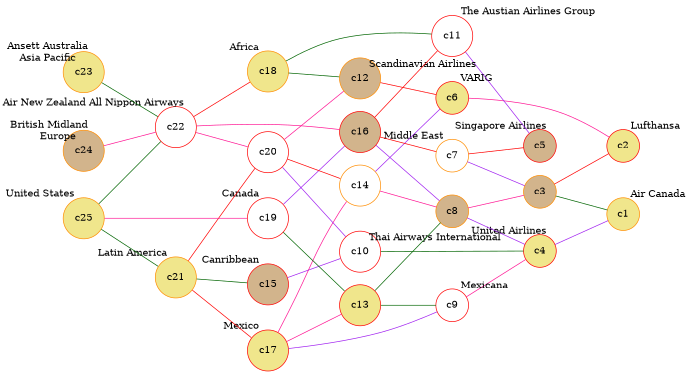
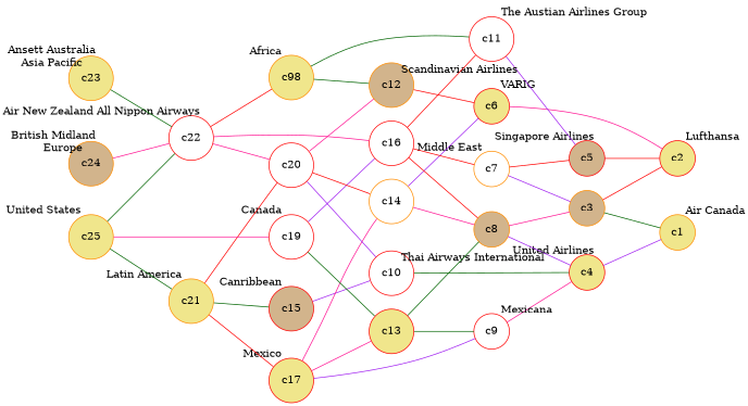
  digraph {
    fontname="DejaVu Serif"
    rankdir=LR
    node [color=red fillcolor=khaki fontname="DejaVu Serif" shape=circle style=filled]
    edge [color=transparent dir=none fontname="DejaVu Serif" labeldistance=1.5 minlen=2]
    c1 [color=darkorange width=.25]
    c2 [width=.25]
    c3 [color=darkorange fillcolor=tan width=.25]
    c4 [width=.25]
    c5 [fillcolor=tan width=.25]
    c6 [width=.25]
    c7 [color=darkorange fillcolor=white width=.25]
    c8 [color=darkorange fillcolor=tan width=.25]
    c9 [fillcolor=white width=.25]
    c10 [fillcolor=white width=.25]
    c11 [fillcolor=white width=.25]
    c12 [color=darkorange fillcolor=tan width=.25]
    c13 [width=.25]
    c14 [color=darkorange fillcolor=white width=.25]
    c15 [fillcolor=tan width=.25]
-   c16 [fillcolor=tan width=.25]
+   c16 [fillcolor=white width=.25]
    c17 [width=.25]
-   c18 [color=darkorange width=.25]
+   c18 [color=darkorange width=.25 label=c98]
    c19 [fillcolor=white width=.25]
    c20 [fillcolor=white width=.25]
    c21 [color=darkorange width=.25]
    c22 [fillcolor=white width=.25]
    c23 [color=darkorange width=.25]
    c24 [color=darkorange fillcolor=tan width=.25]
    c25 [color=darkorange width=.25]
    c1 -> c1 [headlabel="Air Canada" labelangle=270]
    c2 -> c2 [headlabel=Lufthansa labelangle=270]
    c3 -> c1 [color=darkgreen]
    c3 -> c2 [color=red]
    c4 -> c1 [color=purple]
    c4 -> c4 [headlabel="United Airlines" labelangle=270]
+   c5 -> c2 [color=red]
    c5 -> c5 [headlabel="Singapore Airlines" labelangle=270]
    c6 -> c2 [color=deeppink]
    c6 -> c6 [headlabel=VARIG labelangle=270]
    c7 -> c3 [color=purple]
    c7 -> c5 [color=red]
    c7 -> c7 [labelangle=90 taillabel="Middle East"]
    c8 -> c3 [color=deeppink]
    c8 -> c4 [color=purple]
    c9 -> c4 [color=deeppink]
    c9 -> c9 [headlabel=Mexicana labelangle=270]
    c10 -> c4 [color=darkgreen]
    c10 -> c10 [headlabel="Thai Airways International" labelangle=270]
    c11 -> c5 [color=purple]
    c11 -> c11 [headlabel="The Austian Airlines Group" labelangle=270]
    c12 -> c6 [color=red]
    c12 -> c12 [headlabel="Scandinavian Airlines" labelangle=270]
    c13 -> c8 [color=darkgreen]
    c13 -> c9 [color=darkgreen]
    c14 -> c6 [color=purple]
    c14 -> c8 [color=deeppink]
    c15 -> c10 [color=purple]
    c15 -> c15 [labelangle=90 taillabel=Canribbean]
    c16 -> c7 [color=red]
-   c16 -> c8 [color=purple]
+   c16 -> c8 [color=red]
    c16 -> c11 [color=red]
    c17 -> c9 [color=purple]
    c17 -> c13 [color=deeppink]
    c17 -> c14 [color=deeppink]
    c17 -> c17 [labelangle=90 taillabel=Mexico]
    c18 -> c11 [color=darkgreen]
    c18 -> c12 [color=darkgreen]
    c18 -> c18 [labelangle=90 taillabel=Africa]
    c19 -> c13 [color=darkgreen]
    c19 -> c16 [color=purple]
    c19 -> c19 [labelangle=90 taillabel=Canada]
    c20 -> c10 [color=purple]
    c20 -> c12 [color=deeppink]
    c20 -> c14 [color=red]
    c21 -> c15 [color=darkgreen]
    c21 -> c17 [color=red]
    c21 -> c20 [color=red]
    c21 -> c21 [labelangle=90 taillabel="Latin America"]
    c22 -> c16 [color=deeppink]
    c22 -> c18 [color=red]
    c22 -> c20 [color=deeppink]
    c22 -> c22 [headlabel="Air New Zealand All Nippon Airways" labelangle=270]
    c23 -> c22 [color=darkgreen]
    c23 -> c23 [headlabel="Ansett Australia" labelangle=270]
    c23 -> c23 [labelangle=90 taillabel="Asia Pacific"]
    c24 -> c22 [color=deeppink]
    c24 -> c24 [headlabel="British Midland" labelangle=270]
    c24 -> c24 [labelangle=90 taillabel=Europe]
    c25 -> c19 [color=deeppink]
    c25 -> c21 [color=darkgreen]
    c25 -> c22 [color=darkgreen]
    c25 -> c25 [labelangle=90 taillabel="United States"]
  }
